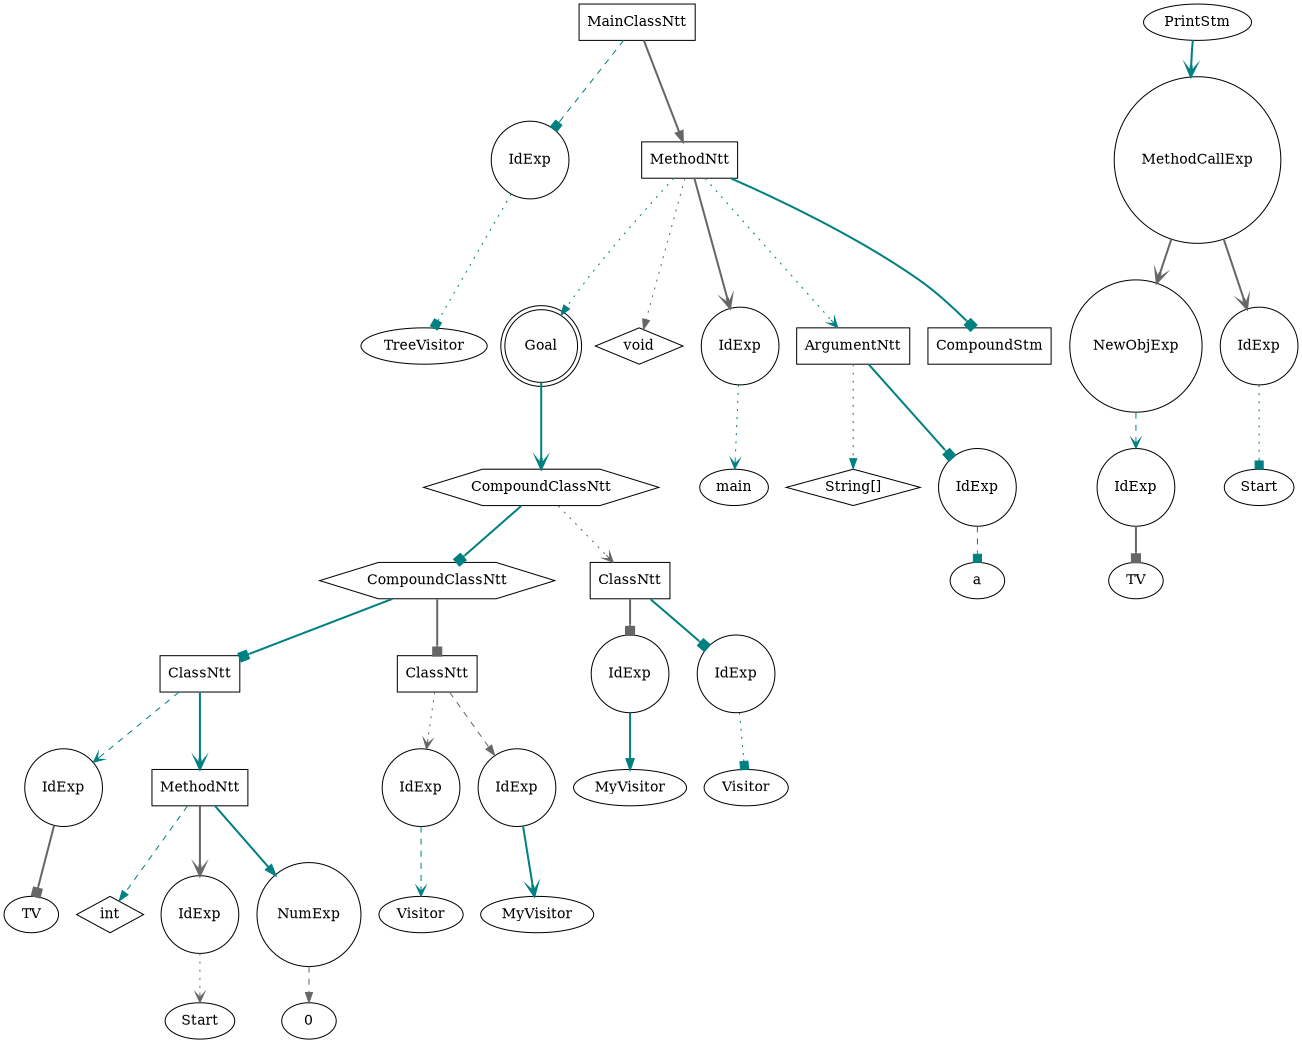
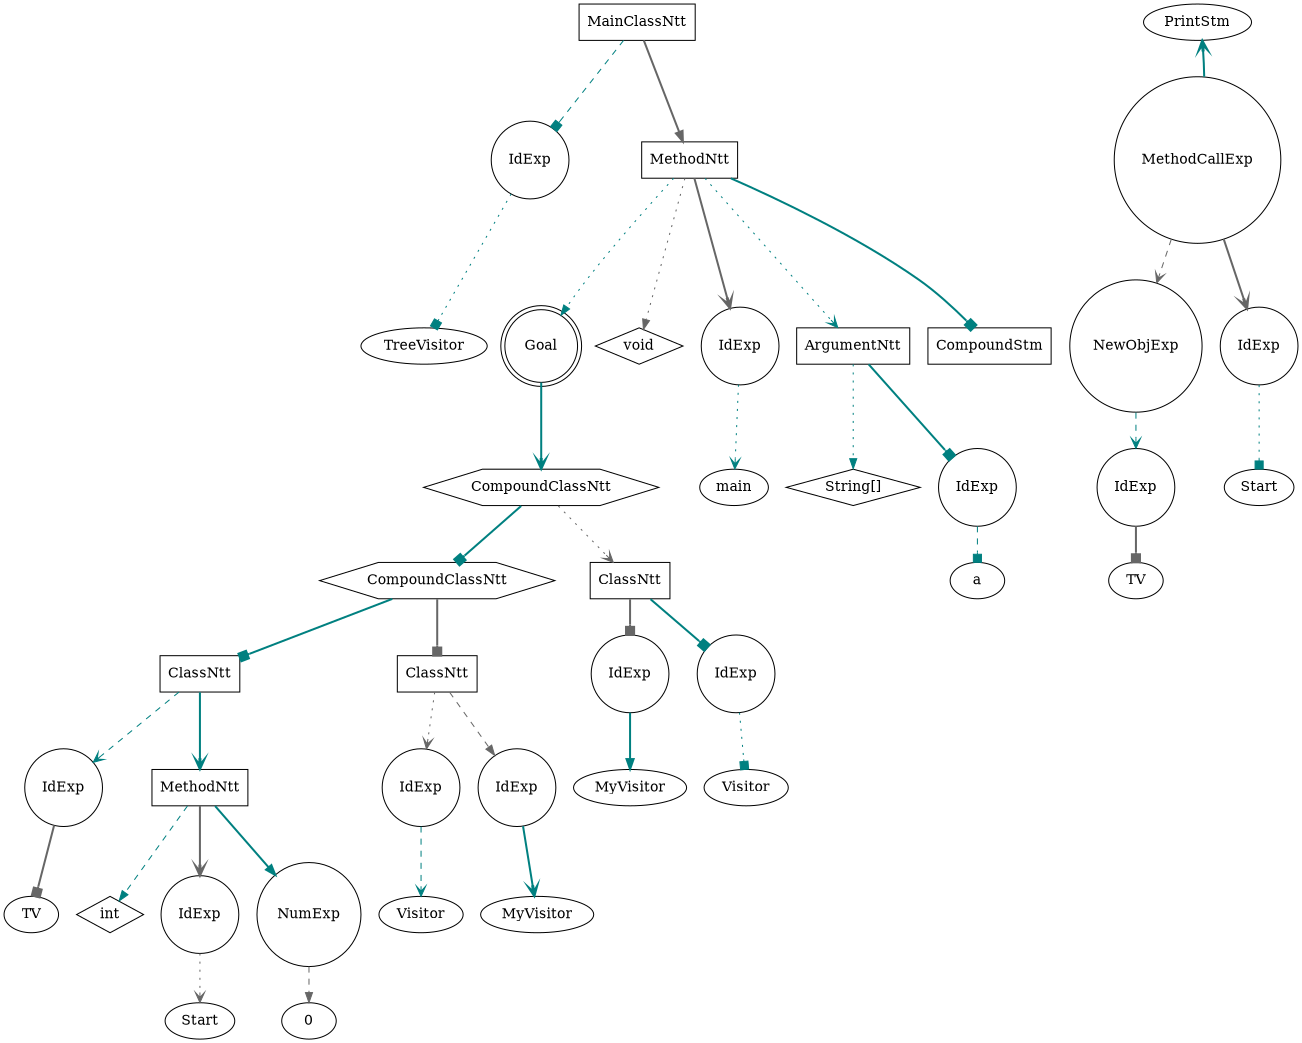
  digraph {
    node [shape=circle]
    edge [arrowhead=vee color=teal style=bold]
    n1 [label=Goal shape=doublecircle]
    n2 [label=CompoundClassNtt shape=hexagon]
    n3 [label=MainClassNtt shape=box]
    n4 [label=IdExp]
    n5 [label=MethodNtt shape=box]
    n6 [label=CompoundClassNtt shape=hexagon]
    n7 [label=ClassNtt shape=box]
    n8 [label=TreeVisitor shape=""]
    n9 [label=void shape=diamond]
    n10 [label=IdExp]
    n11 [label=ArgumentNtt shape=box]
    n12 [label=CompoundStm shape=polygon]
    n13 [label=main shape=""]
    n14 [label="String[]" shape=diamond]
    n15 [label=IdExp]
    n16 [label=a shape=""]
    n17 [label=PrintStm shape=ellipse]
    n18 [label=MethodCallExp]
    n19 [label=NewObjExp]
    n20 [label=IdExp]
    n21 [label=IdExp]
    n22 [label=Start shape=""]
    n23 [label=TV shape=""]
    n24 [label=ClassNtt shape=box]
    n25 [label=ClassNtt shape=box]
    n26 [label=IdExp]
    n27 [label=IdExp]
    n28 [label=IdExp]
    n29 [label=MethodNtt shape=box]
    n30 [label=IdExp]
    n31 [label=IdExp]
    n32 [label=TV shape=""]
    n33 [label=int shape=diamond]
    n34 [label=IdExp]
    n35 [label=NumExp]
    n36 [label=Start shape=""]
    n37 [label=0 shape=""]
    n38 [label=Visitor shape=""]
    n39 [label=MyVisitor shape=""]
    n40 [label=MyVisitor shape=""]
    n41 [label=Visitor shape=""]
    n1 -> n2
    n2 -> n6 [arrowhead=box]
    n2 -> n7 [color=gray40 style=dotted]
    n3 -> n4 [arrowhead=box style=dashed]
    n3 -> n5 [arrowhead=normal color=gray40]
    n4 -> n8 [arrowhead=box style=dotted]
    n5 -> n1 [arrowhead=normal style=dotted]
    n5 -> n9 [arrowhead=normal color=gray40 style=dotted]
    n5 -> n10 [color=gray40]
    n5 -> n11 [style=dotted]
    n5 -> n12 [arrowhead=box]
    n6 -> n24 [arrowhead=box]
    n6 -> n25 [arrowhead=box color=gray40]
    n7 -> n26 [arrowhead=box color=gray40]
    n7 -> n27 [arrowhead=box]
    n10 -> n13 [style=dotted]
    n11 -> n14 [arrowhead=normal style=dotted]
    n11 -> n15 [arrowhead=box]
    n15 -> n16 [arrowhead=box style=dashed]
-   n17 -> n18
-   n18 -> n19 [color=gray40]
+   n18 -> n17
+   n18 -> n19 [color=gray40 style=dashed]
    n18 -> n20 [color=gray40]
    n19 -> n21 [style=dashed]
    n20 -> n22 [arrowhead=box style=dotted]
    n21 -> n23 [arrowhead=box color=gray40]
    n24 -> n28 [style=dashed]
    n24 -> n29
    n25 -> n30 [color=gray40 style=dotted]
    n25 -> n31 [arrowhead=normal color=gray40 style=dashed]
    n26 -> n40 [arrowhead=normal]
    n27 -> n41 [arrowhead=box style=dotted]
    n28 -> n32 [arrowhead=box color=gray40]
    n29 -> n33 [arrowhead=normal style=dashed]
    n29 -> n34 [color=gray40]
    n29 -> n35 [arrowhead=normal]
    n30 -> n38 [style=dashed]
    n31 -> n39
    n34 -> n36 [color=gray40 style=dotted]
    n35 -> n37 [arrowhead=normal color=gray40 style=dashed]
  }
